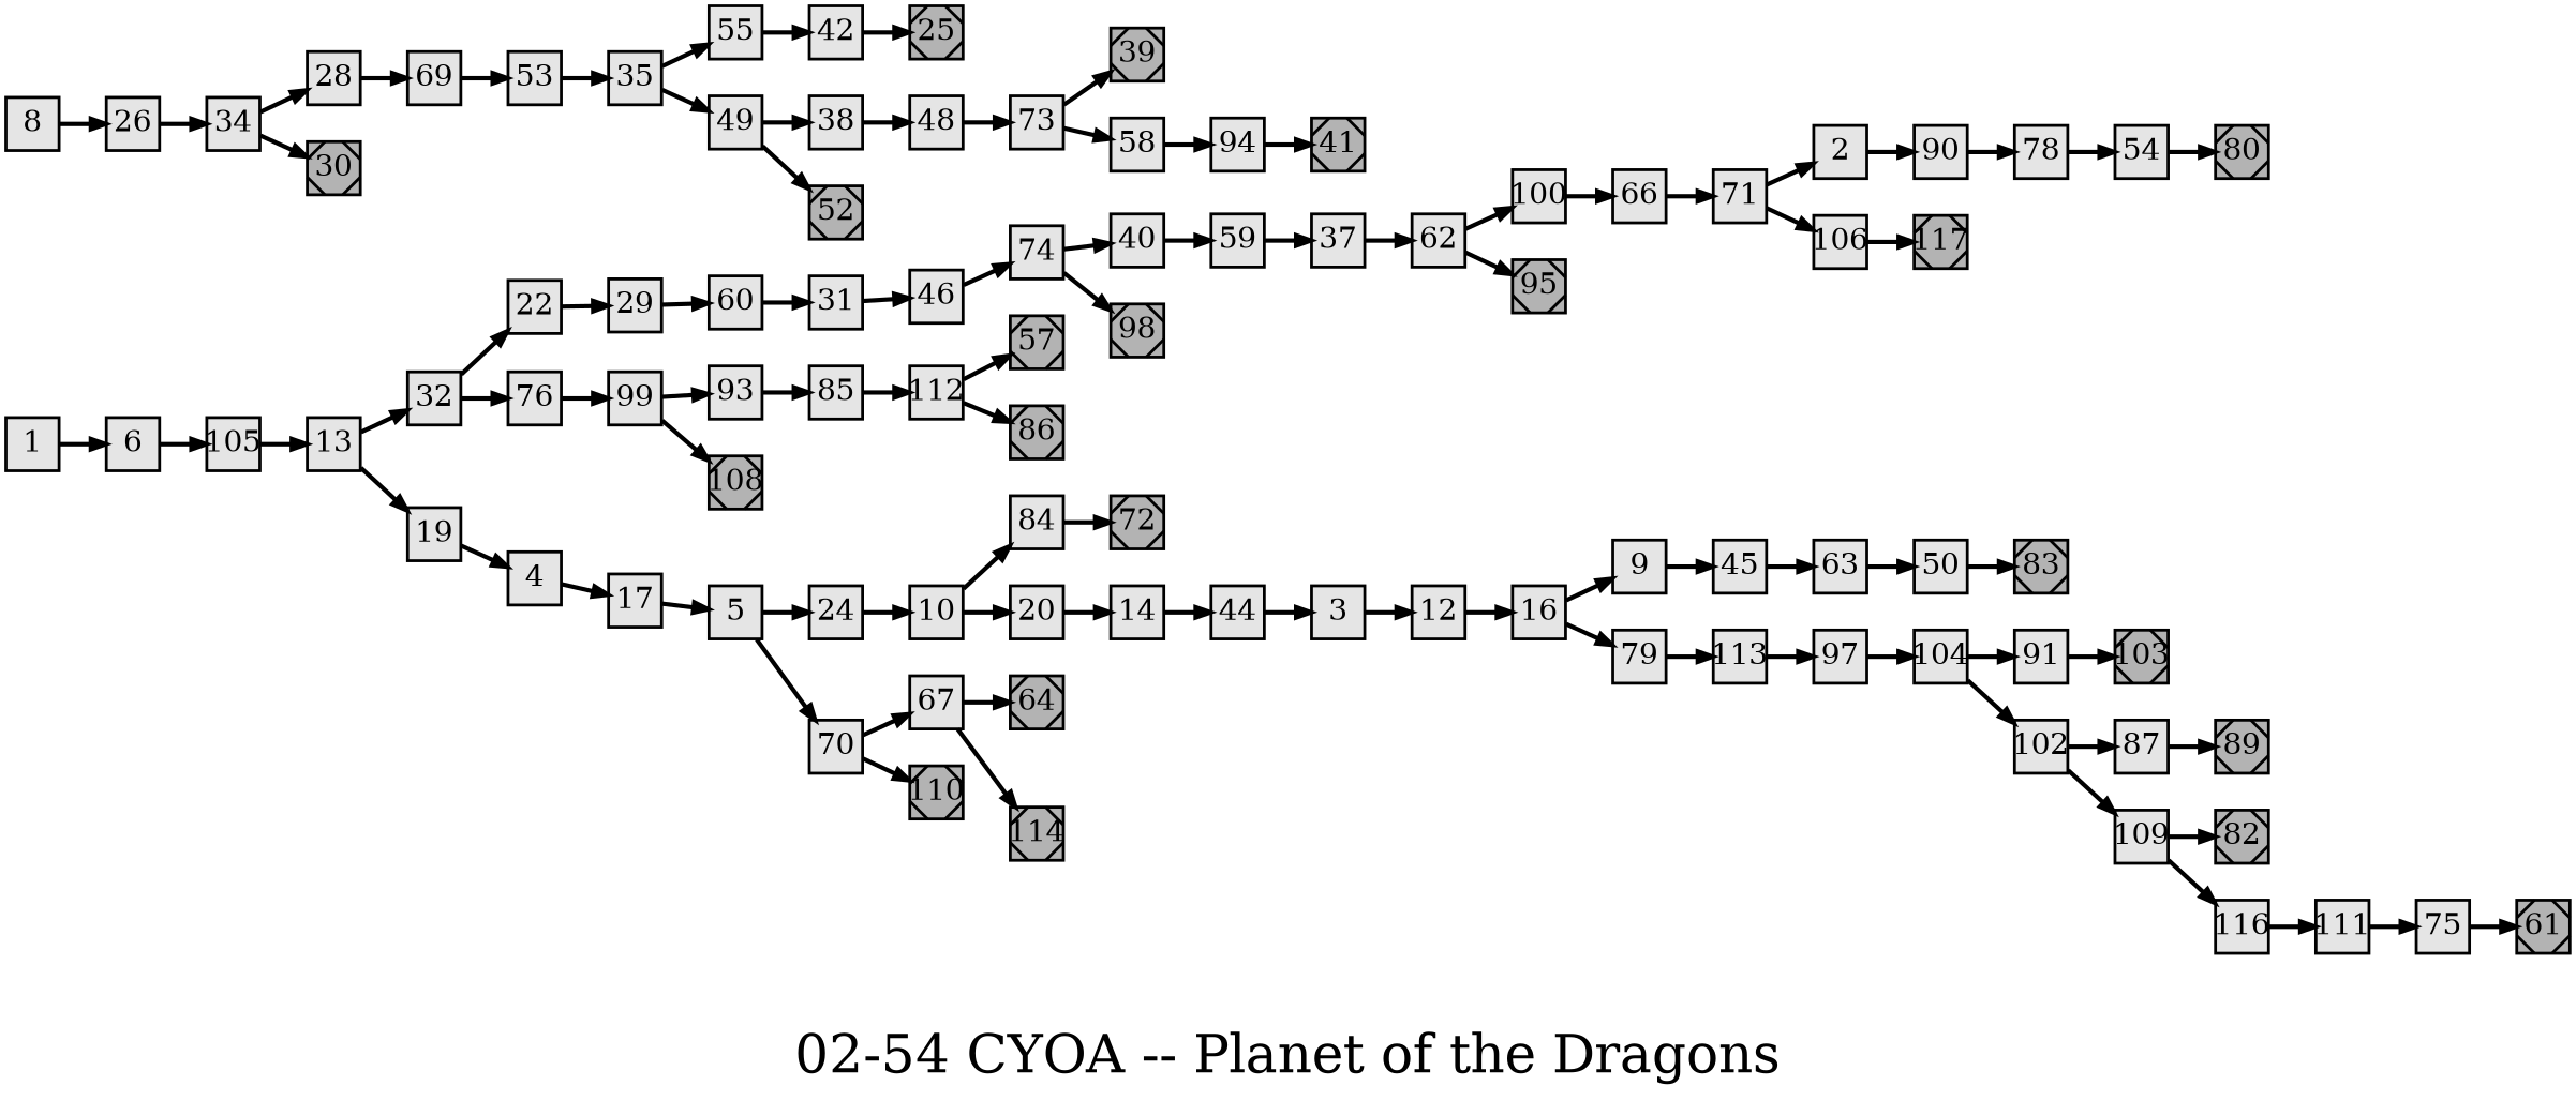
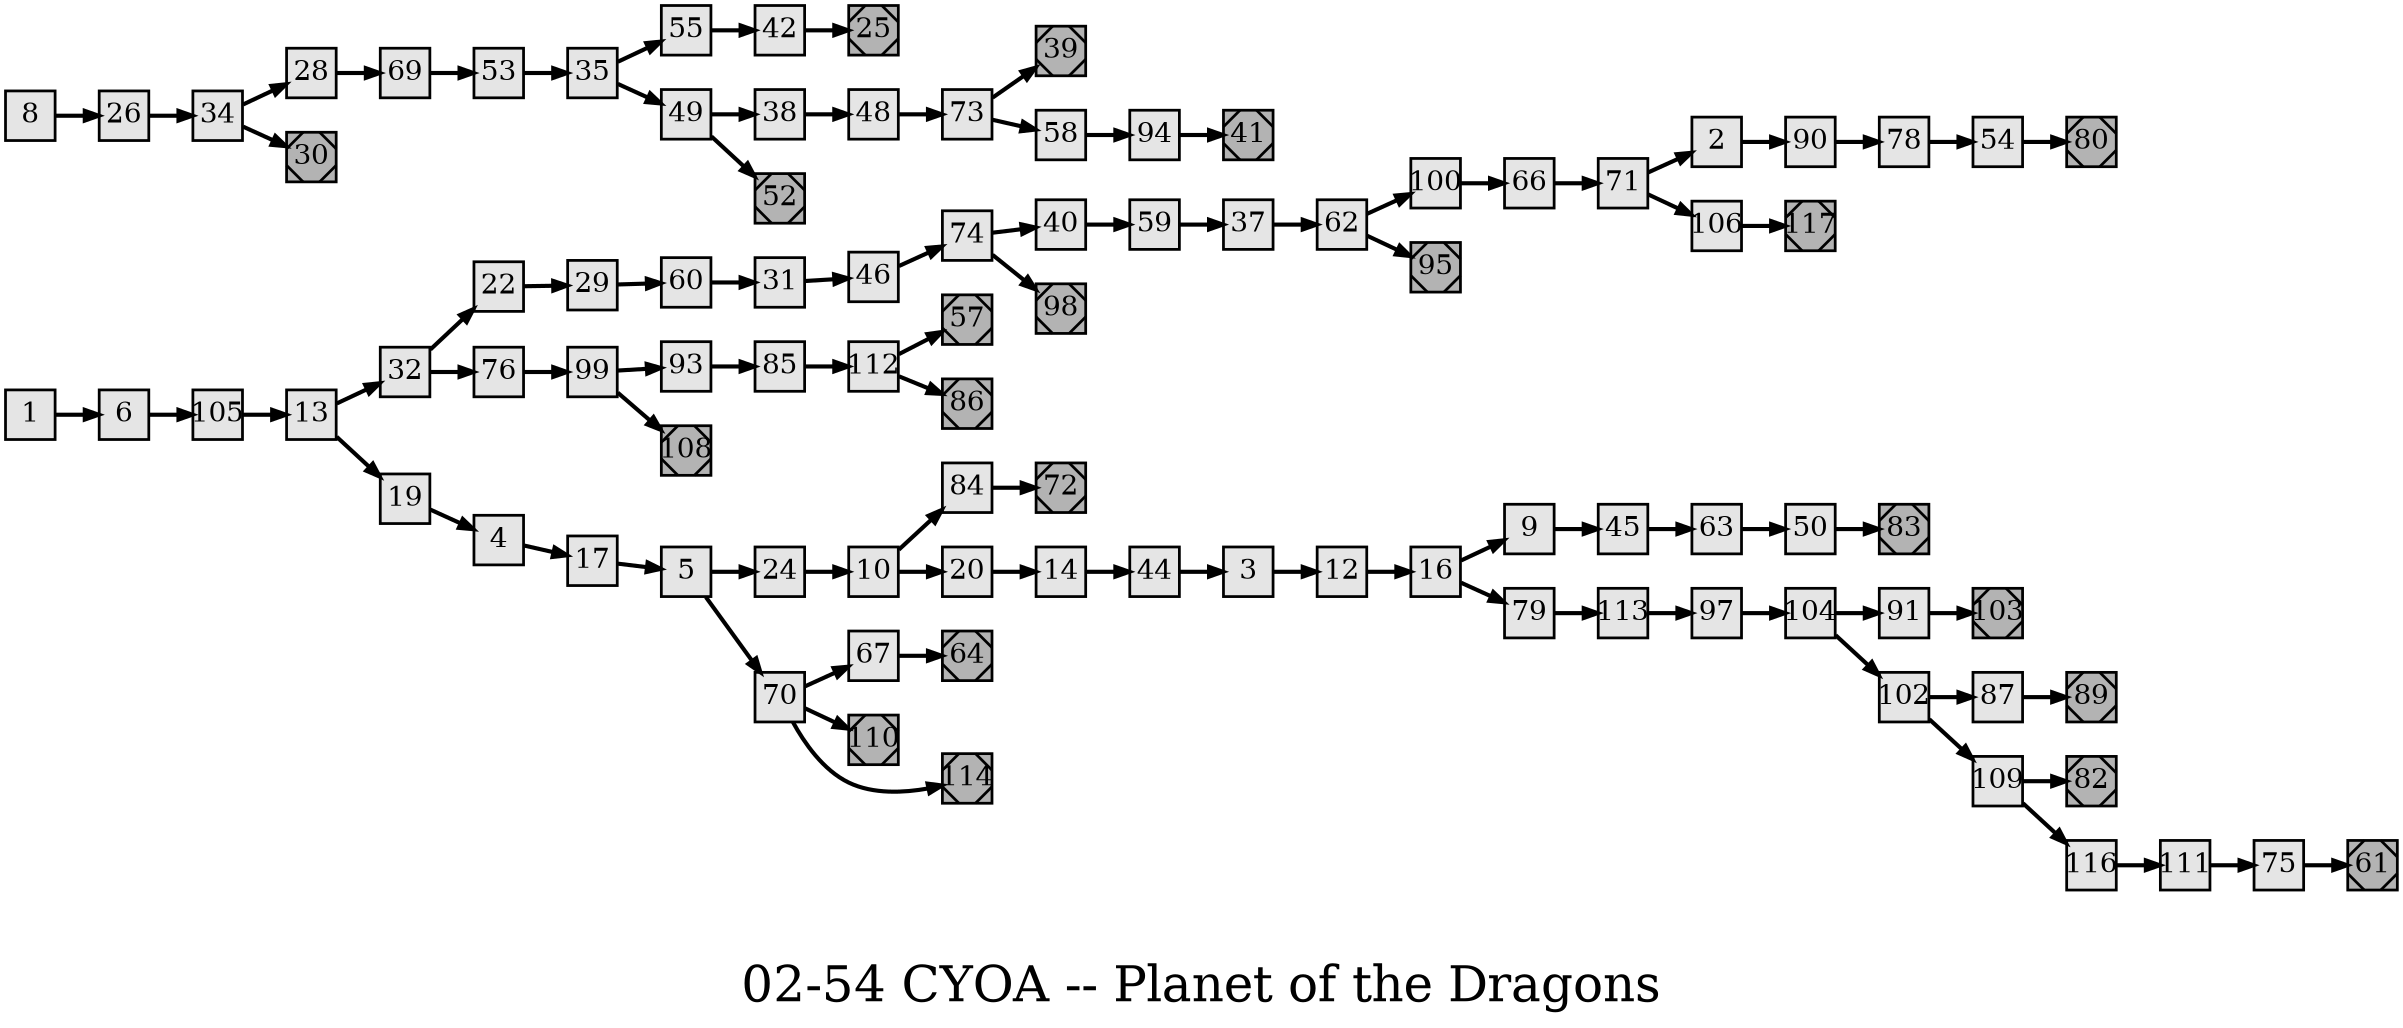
  digraph {
    fontsize=36
    label="02-54 CYOA -- Planet of the Dragons"
    nodesep=0.35
    ordering=out
    rankdir=LR
    ranksep=0.45
    node [fillcolor=grey90 fixedsize=true fontsize=20 labelfloat=true margin="0,0" penwidth=2 regular=true shape=rect style=filled]
    edge [fontsize=12 labelfloat=true penwidth=3]
    6
    105
    1
    13
    2
    90
    78
    54
    3
    12
    16
    9
    79
    4
    17
    5
    24
    70
    10
    67
    110 [fillcolor=grey70 shape=Msquare]
    84
    20
    64 [fillcolor=grey70 shape=Msquare]
    114 [fillcolor=grey70 shape=Msquare]
    32
    19
    26
    34
    8
    28
    30 [fillcolor=grey70 shape=Msquare]
    45
    63
    50
    72 [fillcolor=grey70 shape=Msquare]
    14
    44
    113
    22
    76
    29
    99
    97
    60
    31
    25 [fillcolor=grey70 shape=Msquare]
    69
    53
    35
    46
    74
    40
    98 [fillcolor=grey70 shape=Msquare]
    93
    108 [fillcolor=grey70 shape=Msquare]
    55
    49
    42
    38
    52 [fillcolor=grey70 shape=Msquare]
    48
    37
    62
    100
    95 [fillcolor=grey70 shape=Msquare]
    66
    73
    39 [fillcolor=grey70 shape=Msquare]
    58
    59
    41 [fillcolor=grey70 shape=Msquare]
    n73 [fillcolor=grey70 label=83 shape=Msquare]
    94
    80 [fillcolor=grey70 shape=Msquare]
    57 [fillcolor=grey70 shape=Msquare]
    61 [fillcolor=grey70 shape=Msquare]
    71
    106
    117 [fillcolor=grey70 shape=Msquare]
    75
    85
    104
    82 [fillcolor=grey70 shape=Msquare]
    112
    86 [fillcolor=grey70 shape=Msquare]
    89 [fillcolor=grey70 shape=Msquare]
    87
    103 [fillcolor=grey70 shape=Msquare]
    91
    102
    109
    116
    111
    6 -> 105
    105 -> 13
    1 -> 6
    13 -> 32
    13 -> 19
    2 -> 90
    90 -> 78
    78 -> 54
    54 -> 80
    3 -> 12
    12 -> 16
    16 -> 9
    16 -> 79
    9 -> 45
    79 -> 113
    4 -> 17
    17 -> 5
    5 -> 24
    5 -> 70
    24 -> 10
    70 -> 67
    70 -> 110
    10 -> 84
    10 -> 20
    67 -> 64
-   67 -> 114
+   70 -> 114
    84 -> 72
    20 -> 14
    32 -> 22
    32 -> 76
    19 -> 4
    26 -> 34
    34 -> 28
    34 -> 30
    8 -> 26
    28 -> 69
    45 -> 63
    63 -> 50
    50 -> n73
    14 -> 44
    44 -> 3
    113 -> 97
    22 -> 29
    76 -> 99
    29 -> 60
    99 -> 93
    99 -> 108
    97 -> 104
    60 -> 31
    31 -> 46
    69 -> 53
    53 -> 35
    35 -> 55
    35 -> 49
    46 -> 74
    74 -> 40
    74 -> 98
    40 -> 59
    93 -> 85
    55 -> 42
    49 -> 38
    49 -> 52
    42 -> 25
    38 -> 48
    48 -> 73
    37 -> 62
    62 -> 100
    62 -> 95
    100 -> 66
    66 -> 71
    73 -> 39
    73 -> 58
    58 -> 94
    59 -> 37
    94 -> 41
    71 -> 2
    71 -> 106
    106 -> 117
    75 -> 61
    85 -> 112
    104 -> 91
    104 -> 102
    112 -> 57
    112 -> 86
    87 -> 89
    91 -> 103
    102 -> 87
    102 -> 109
    109 -> 82
    109 -> 116
    116 -> 111
    111 -> 75
  }
